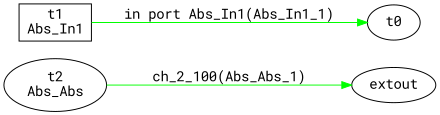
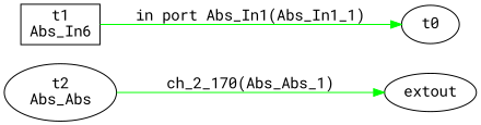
  digraph {
    fontname="Roboto Mono"
    rankdir=LR
    node [fontname="Roboto Mono"]
    edge [color=green fontname="Roboto Mono"]
    n1 [label="t2\nAbs_Abs"]
    n2 [label=extout]
-   n3 [label="t1\nAbs_In1" shape=box]
+   n3 [label="t1\nAbs_In6" shape=box]
    t0
-   n1 -> n2 [label="ch_2_100(Abs_Abs_1)"]
+   n1 -> n2 [label="ch_2_170(Abs_Abs_1)"]
    n3 -> t0 [label="in port Abs_In1(Abs_In1_1)"]
  }
